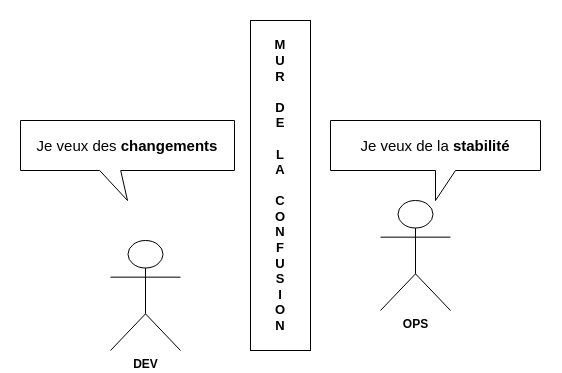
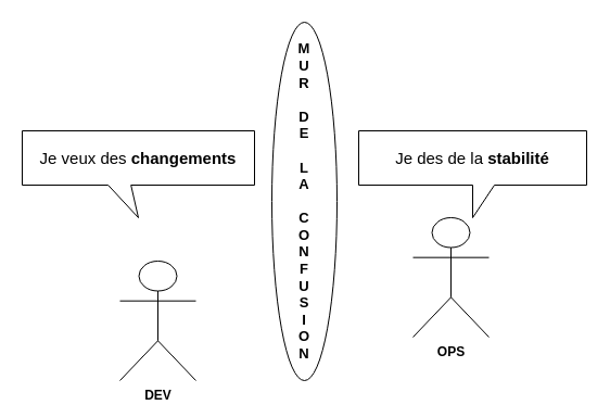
  <mxCell id="0" />
  <mxCell id="1" parent="0" />
  <mxCell id="2" value="&lt;b&gt;DEV&lt;/b&gt;" style="shape=umlActor;verticalLabelPosition=bottom;verticalAlign=top;html=1;outlineConnect=0;" vertex="1" parent="1"><mxGeometry x="110" y="240" width="70" height="110" as="geometry" /></mxCell>
  <mxCell id="3" value="&lt;b&gt;OPS&lt;/b&gt;" style="shape=umlActor;verticalLabelPosition=bottom;verticalAlign=top;html=1;outlineConnect=0;" vertex="1" parent="1"><mxGeometry x="380" y="200" width="70" height="110" as="geometry" /></mxCell>
- <mxCell id="4" value="&lt;font style=&quot;font-size: 13px;&quot;&gt;&lt;b&gt;M&lt;br&gt;U&lt;br&gt;R&lt;br&gt;&lt;br&gt;D&lt;br&gt;E&lt;br&gt;&lt;br&gt;L&lt;br&gt;A&lt;br&gt;&lt;br&gt;C&lt;br&gt;O&lt;br&gt;N&lt;br&gt;F&lt;br&gt;U&lt;br&gt;S&lt;br&gt;I&lt;br&gt;O&lt;br&gt;N&lt;/b&gt;&lt;/font&gt;" style="rounded=0;whiteSpace=wrap;html=1;" vertex="1" parent="1"><mxGeometry x="250" y="20" width="60" height="330" as="geometry" /></mxCell>
- <mxCell id="5" value="&lt;font style=&quot;font-size: 15px;&quot;&gt;Je veux de la &lt;b&gt;stabilité&lt;/b&gt;&lt;/font&gt;" style="shape=callout;whiteSpace=wrap;html=1;perimeter=calloutPerimeter;fontSize=13;" vertex="1" parent="1"><mxGeometry x="330" y="120" width="210" height="80" as="geometry" /></mxCell>
+ <mxCell id="4" value="&lt;font style=&quot;font-size: 13px;&quot;&gt;&lt;b&gt;M&lt;br&gt;U&lt;br&gt;R&lt;br&gt;&lt;br&gt;D&lt;br&gt;E&lt;br&gt;&lt;br&gt;L&lt;br&gt;A&lt;br&gt;&lt;br&gt;C&lt;br&gt;O&lt;br&gt;N&lt;br&gt;F&lt;br&gt;U&lt;br&gt;S&lt;br&gt;I&lt;br&gt;O&lt;br&gt;N&lt;/b&gt;&lt;/font&gt;" style="ellipse;whiteSpace=wrap;html=1;" vertex="1" parent="1"><mxGeometry x="250" y="20" width="60" height="330" as="geometry" /></mxCell>
+ <mxCell id="5" value="&lt;font style=&quot;font-size: 15px;&quot;&gt;Je des de la &lt;b&gt;stabilité&lt;/b&gt;&lt;/font&gt;" style="shape=callout;whiteSpace=wrap;html=1;perimeter=calloutPerimeter;fontSize=13;" vertex="1" parent="1"><mxGeometry x="330" y="120" width="210" height="80" as="geometry" /></mxCell>
  <mxCell id="6" value="&lt;font style=&quot;font-size: 15px;&quot;&gt;Je veux des &lt;b&gt;changements&lt;/b&gt;&lt;/font&gt;" style="shape=callout;whiteSpace=wrap;html=1;perimeter=calloutPerimeter;fontSize=13;size=30;position=0.37;base=21;" vertex="1" parent="1"><mxGeometry x="20" y="120" width="214" height="80" as="geometry" /></mxCell>
